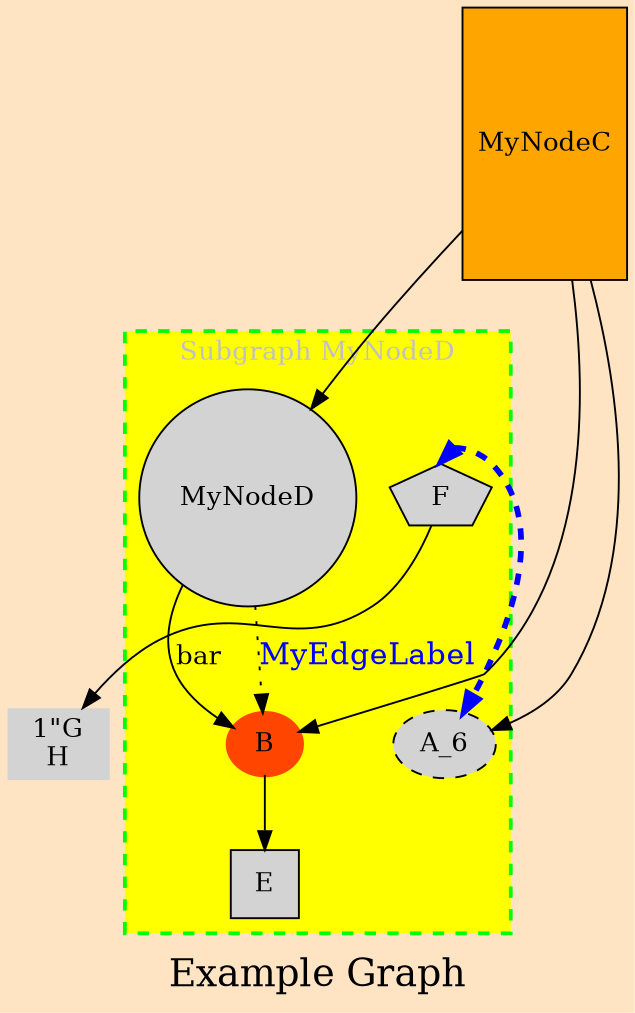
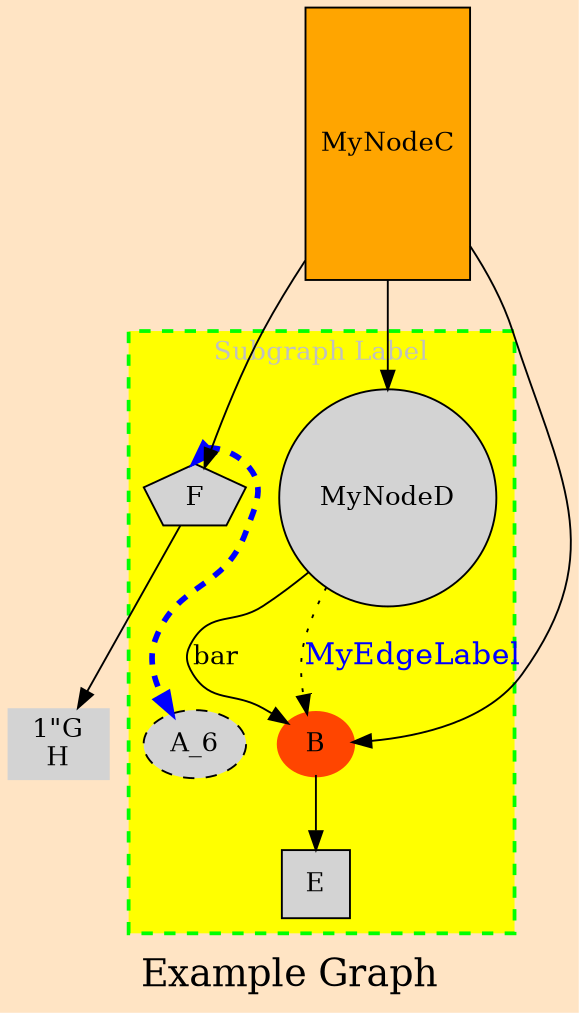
  digraph {
    bgcolor=bisque
    fontsize=20
    label="Example Graph"
    node [style=filled]
    n1 [label=A_6 style="dashed,filled"]
    B [color=orangered height=0.3 penwidth=3 width=0.3]
    n3 [label=MyNodeD shape=circle]
    E [shape=square]
    F [shape=polygon sides=5]
    "1\"G\nH" [shape=none]
    n7 [fillcolor=orange height=2 label=MyNodeC shape=rect width=1]
    subgraph cluster_1 {
      bgcolor=yellow
      fontcolor=gray
      fontsize=14
-     label="Subgraph MyNodeD"
+     label="Subgraph Label"
      pencolor=green
      penwidth=2
      style=dashed
      n1
      B
      n3
      E
      F
    }
    B -> E
    n3 -> B [label=bar]
    n3 -> B [fontcolor=blue fontsize=16 label=MyEdgeLabel style=dotted]
    F -> n1 [color=blue dir=both penwidth=3 style=dashed tailport=n]
    F -> "1\"G\nH"
-   n7 -> n1
+   n7 -> F
    n7 -> B
    n7 -> n3
  }
